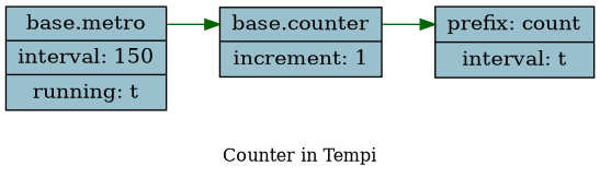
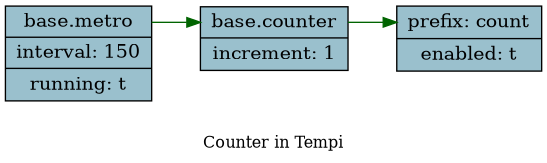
  digraph {
    fontsize=12
    label="Counter in Tempi"
    rankdir=LR
    node [color=black fillcolor=lightblue3 shape=record style=filled]
    edge [color=darkgreen headport=f0 tailport=f0]
    n1 [label="<f0> base.metro|<f1> interval: 150|<f2> running: t" width=0.5]
    n2 [label="<f0>base.counter|<f1>increment: 1" width=0.5]
-   n3 [label="<f0> prefix: count| <f0> interval: t" width=0.5]
+   n3 [label="<f0> prefix: count| <f0> enabled: t" width=0.5]
    n1 -> n2
    n2 -> n3
  }
